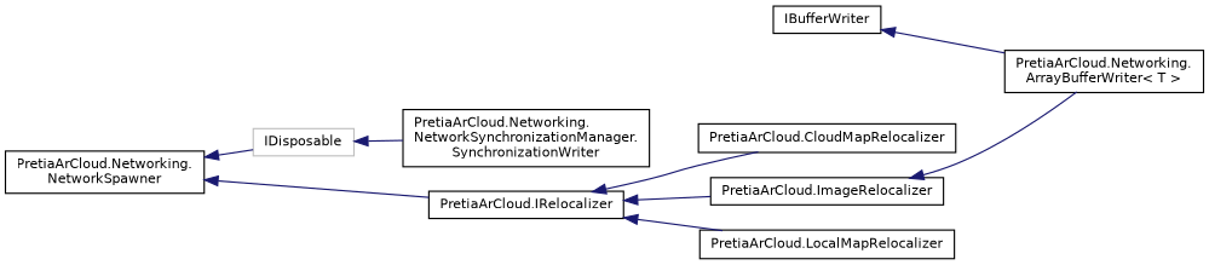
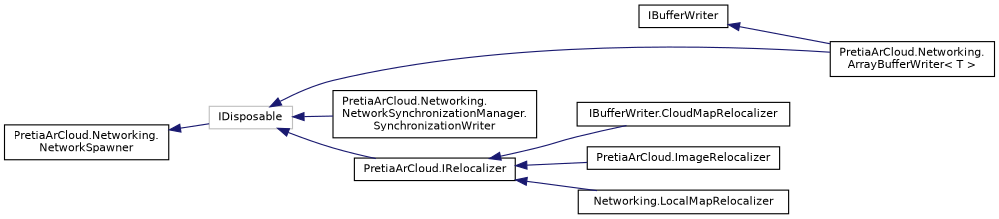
  digraph {
    rankdir=LR
    node [color=black fillcolor=white fontname=Helvetica fontsize=10 shape=record style=filled]
    edge [color=midnightblue dir=back fontname=Helvetica fontsize=10 labelfontname=Helvetica labelfontsize=10 style=solid]
    n1 [height=0.2 label=IBufferWriter width=0.4]
    n2 [height=0.2 label="PretiaArCloud.Networking.\lArrayBufferWriter\< T \>" width=0.4]
    n3 [color=grey75 height=0.2 label=IDisposable width=0.4]
    n4 [height=0.2 label="PretiaArCloud.IRelocalizer" width=0.4]
    n5 [height=0.2 label="PretiaArCloud.Networking.\lNetworkSynchronizationManager.\lSynchronizationWriter" width=0.4]
-   n6 [height=0.2 label="PretiaArCloud.CloudMapRelocalizer" width=0.4]
+   n6 [height=0.2 label="IBufferWriter.CloudMapRelocalizer" width=0.4]
    n7 [height=0.2 label="PretiaArCloud.ImageRelocalizer" width=0.4]
-   n8 [height=0.2 label="PretiaArCloud.LocalMapRelocalizer" width=0.4]
+   n8 [height=0.2 label="Networking.LocalMapRelocalizer" width=0.4]
    n9 [height=0.2 label="PretiaArCloud.Networking.\lNetworkSpawner" width=0.4]
    n1 -> n2
-   n7 -> n2
-   n9 -> n4
+   n3 -> n2
+   n3 -> n4
    n3 -> n5
    n4 -> n6
    n4 -> n7
    n4 -> n8
    n9 -> n3
  }
